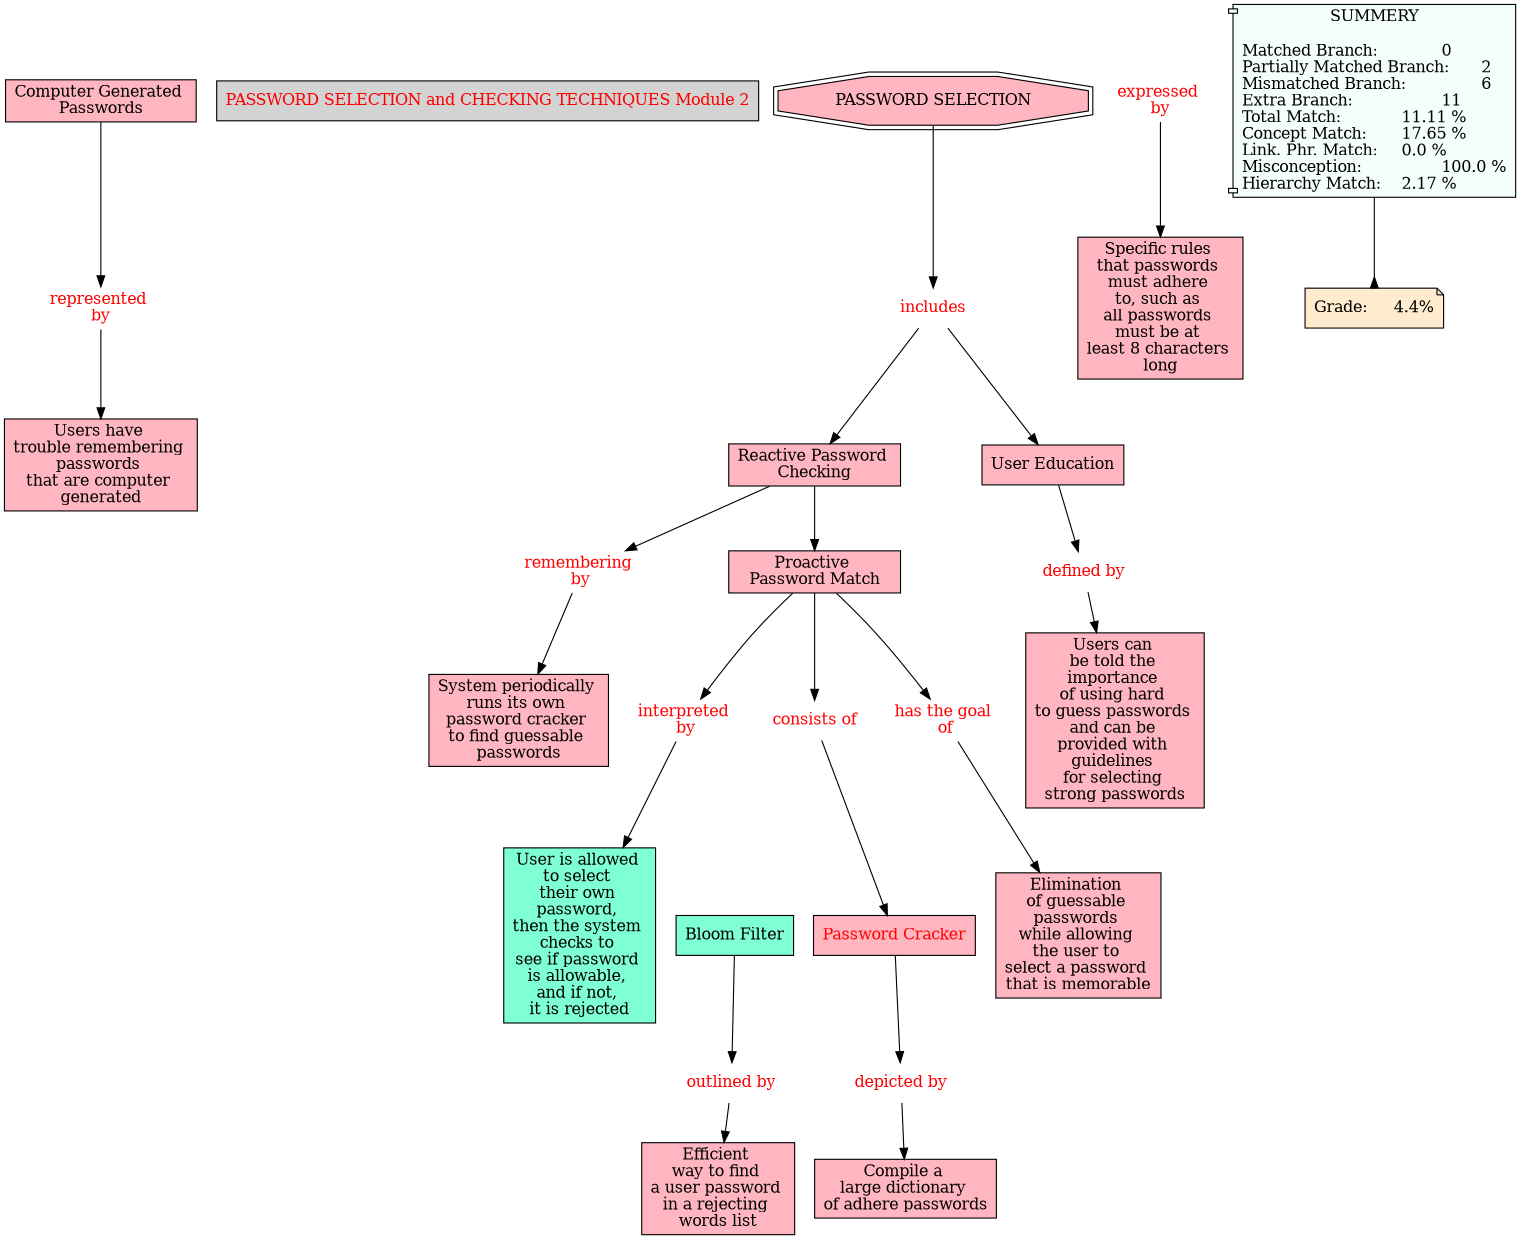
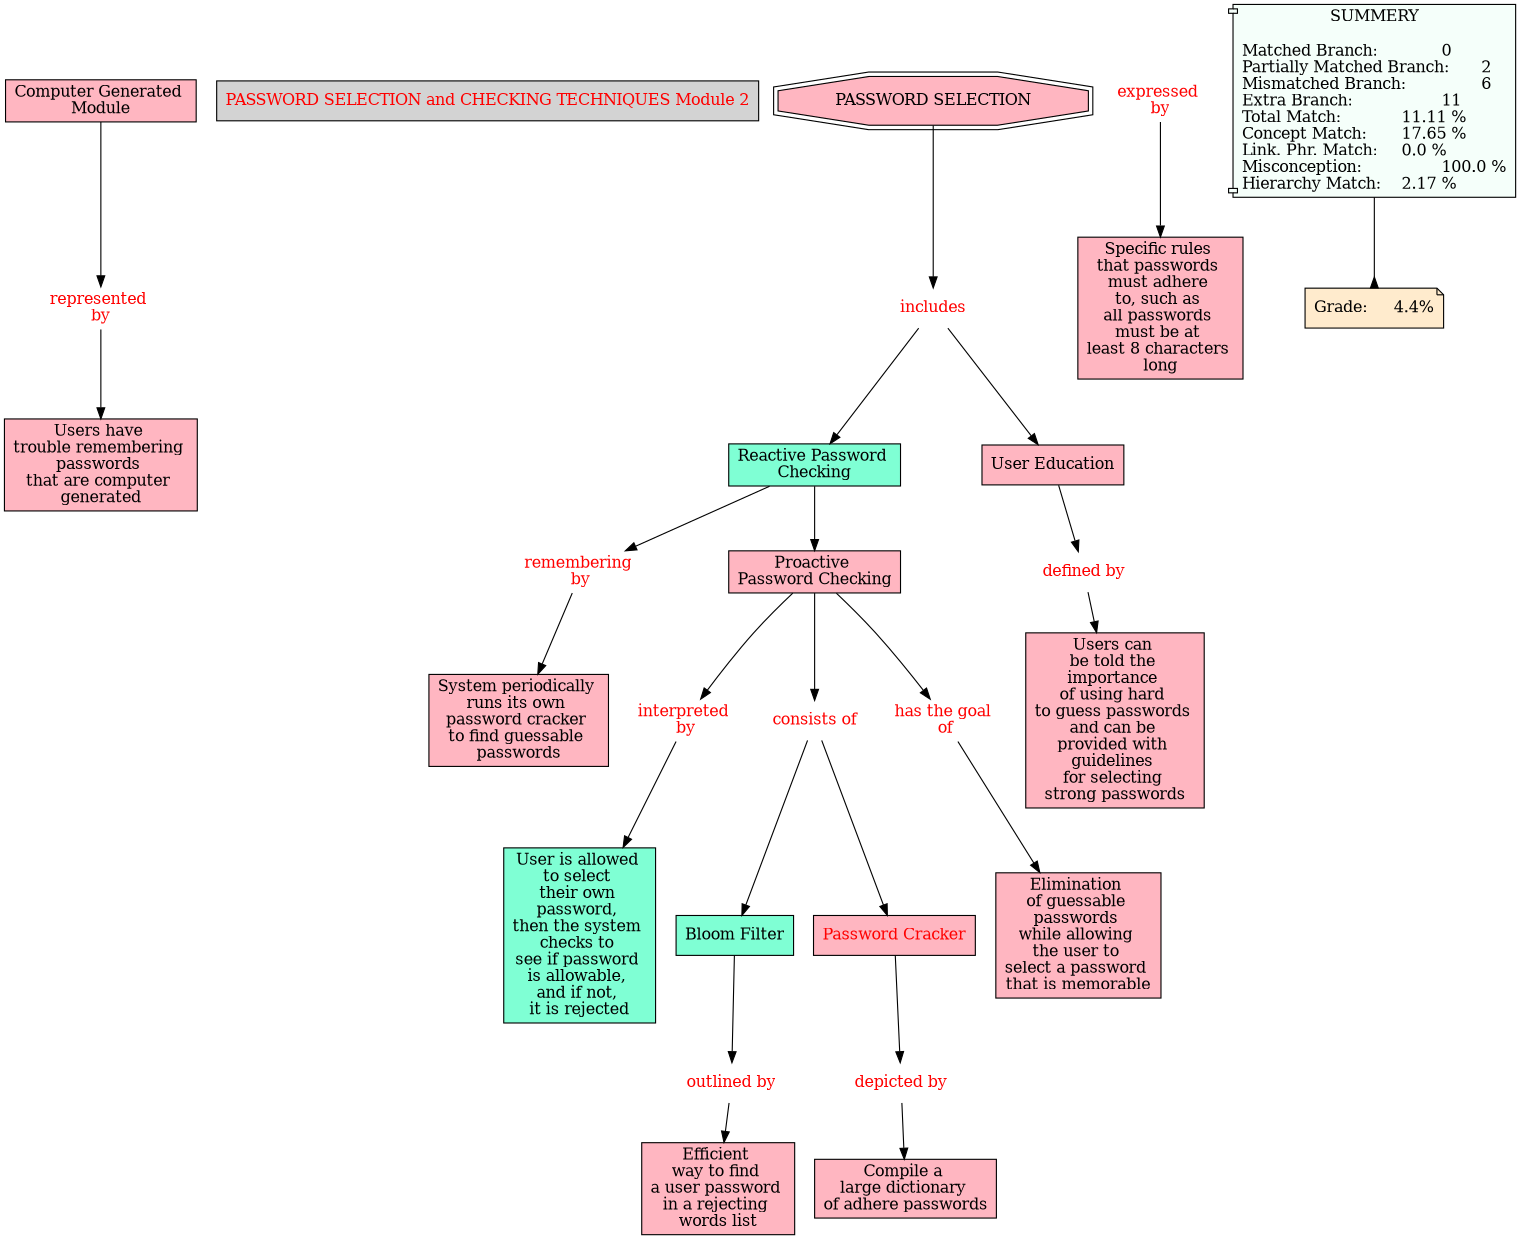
  digraph {
    node [Gsplines=true fillcolor="#FFB6C1" shape=rect style=filled]
    edge [constraint=true]
-   n1 [label="Computer Generated \nPasswords"]
+   n1 [label="Computer Generated \nModule"]
    n2 [fontcolor=red label="represented \nby" shape=none fillcolor="" style=""]
    n3 [label="Users have \ntrouble remembering \npasswords \nthat are computer \ngenerated"]
    n4 [fontcolor=red label="PASSWORD SELECTION and CHECKING TECHNIQUES Module 2" fillcolor=""]
    n5 [label="Users can \nbe told the \nimportance \nof using hard \nto guess passwords \nand can be \nprovided with \nguidelines \nfor selecting \nstrong passwords\n"]
    n6 [fontcolor=red label="interpreted \nby" shape=none fillcolor="" style=""]
    n7 [fillcolor=aquamarine label="User is allowed \nto select \ntheir own \npassword, \nthen the system \nchecks to \nsee if password \nis allowable, \nand if not, \nit is rejected\n"]
    n8 [fillcolor=aquamarine label="Bloom Filter\n"]
    n9 [fontcolor=red label="outlined by\n" shape=none fillcolor="" style=""]
    n10 [label="Efficient \nway to find \na user password \nin a rejecting \nwords list\n"]
-   n11 [label="Reactive Password \nChecking"]
+   n11 [fillcolor=aquamarine label="Reactive Password \nChecking"]
    n12 [fontcolor=red label="remembering \nby" shape=none fillcolor="" style=""]
-   n13 [label="Proactive \nPassword Match\n"]
+   n13 [label="Proactive \nPassword Checking\n"]
    n14 [label="System periodically \nruns its own \npassword cracker \nto find guessable \npasswords"]
    n15 [fontcolor=red label="defined by\n" shape=none fillcolor="" style=""]
    n16 [fontcolor=red label="consists of\n" shape=none fillcolor="" style=""]
    n17 [fontcolor=red label="has the goal \nof" shape=none fillcolor="" style=""]
    n18 [fontcolor=red label="Password Cracker\n"]
    n19 [label="Elimination \nof guessable \npasswords \nwhile allowing \nthe user to \nselect a password \nthat is memorable\n"]
    n20 [fontcolor=red label="depicted by\n" shape=none fillcolor="" style=""]
    n21 [fontcolor=red label="expressed \nby" shape=none fillcolor="" style=""]
    n22 [label="Specific rules \nthat passwords \nmust adhere \nto, such as \nall passwords \nmust be at \nleast 8 characters \nlong"]
    n23 [label="Compile a \nlarge dictionary \nof adhere passwords\n"]
    n24 [label="PASSWORD SELECTION\n" shape=doubleoctagon]
    n25 [fontcolor=red label=includes shape=none fillcolor="" style=""]
    n26 [label="User Education\n"]
    n27 [fillcolor="#F5FFFA" label="SUMMERY\n\nMatched Branch:		0\lPartially Matched Branch:	2\lMismatched Branch:		6\lExtra Branch:			11\lTotal Match:		11.11 %\lConcept Match:	17.65 %\lLink. Phr. Match:	0.0 %\lMisconception:		100.0 %\lHierarchy Match:	2.17 %\l" shape=component]
    n28 [fillcolor="#FFEBCD" label="Grade:	4.4%" shape=note]
    n1 -> n2
    n2 -> n3
    n6 -> n7
    n8 -> n9
    n9 -> n10
    n11 -> n12
    n11 -> n13
    n12 -> n14
    n13 -> n6
    n13 -> n16
    n13 -> n17
    n15 -> n5
+   n16 -> n8
    n16 -> n18
    n17 -> n19
    n18 -> n20
    n20 -> n23
    n21 -> n22
    n24 -> n25
    n25 -> n11
    n25 -> n26
    n26 -> n15
    n27 -> n28 [arrowhead=inv color=black]
  }
